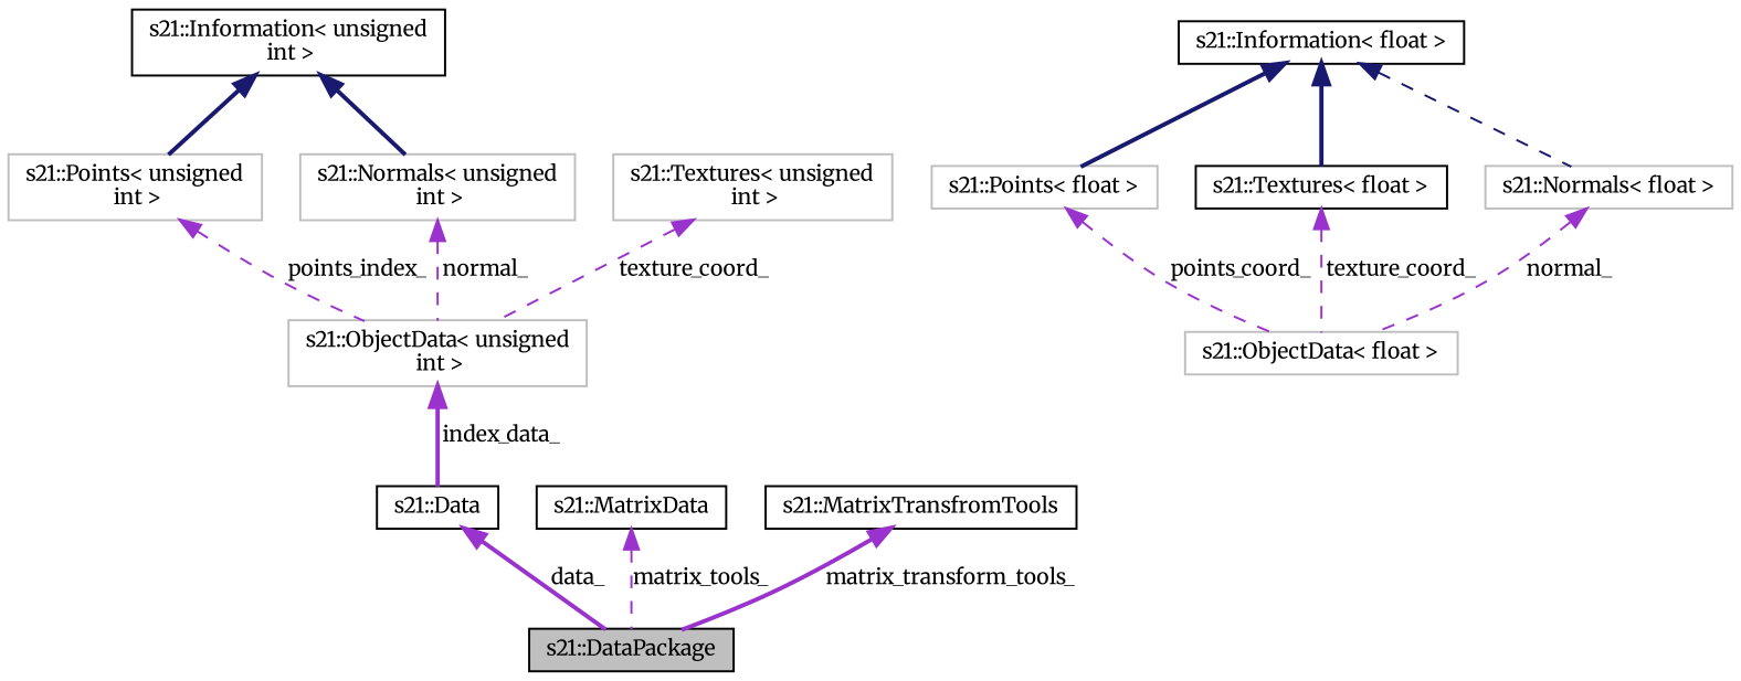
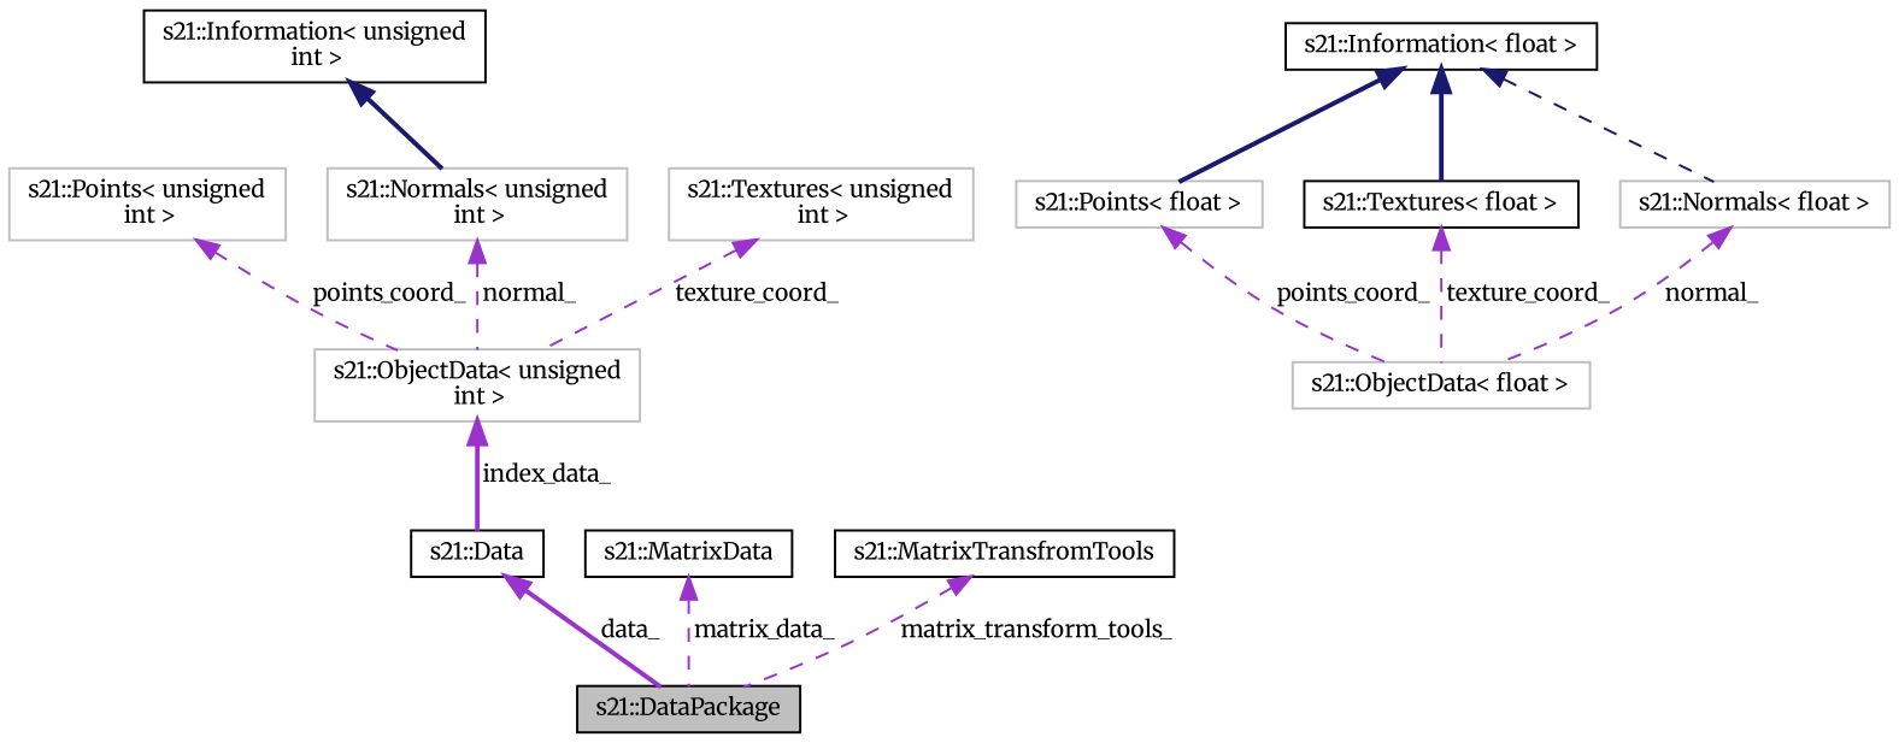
  digraph {
    fontname=Merriweather
    rankdir=TB
    node [color=black fillcolor=white fontname=Merriweather fontsize=10 shape=record style=filled]
    edge [color=darkorchid3 dir=back fontname=Merriweather fontsize=10 labelfontname=Helvetica labelfontsize=10 style=dashed]
    n1 [fillcolor=grey75 fontcolor=black height=0.2 label="s21::DataPackage" width=0.4]
    n2 [height=0.2 label="s21::Data" width=0.4]
    n3 [color=grey75 height=0.2 label="s21::ObjectData\< float \>" width=0.4]
    n4 [color=grey75 height=0.2 label="s21::Points\< float \>" width=0.4]
    n5 [height=0.2 label="s21::Information\< float \>" width=0.4]
    n6 [height=0.2 label="s21::Textures\< float \>" width=0.4]
    n7 [color=grey75 height=0.2 label="s21::Normals\< float \>" width=0.4]
    n8 [color=grey75 height=0.2 label="s21::ObjectData\< unsigned\l int \>" width=0.4]
    n9 [color=grey75 height=0.2 label="s21::Points\< unsigned\l int \>" width=0.4]
    n10 [height=0.2 label="s21::Information\< unsigned\l int \>" width=0.4]
    n11 [color=grey75 height=0.2 label="s21::Normals\< unsigned\l int \>" width=0.4]
    n12 [color=grey75 height=0.2 label="s21::Textures\< unsigned\l int \>" width=0.4]
    n13 [height=0.2 label="s21::MatrixData" width=0.4]
    n14 [height=0.2 label="s21::MatrixTransfromTools" width=0.4]
    n2 -> n1 [label=" data_" style=bold]
    n4 -> n3 [label=" points_coord_"]
    n5 -> n4 [color=midnightblue style=bold]
    n5 -> n6 [color=midnightblue style=bold]
    n5 -> n7 [color=midnightblue]
    n6 -> n3 [label=" texture_coord_"]
    n7 -> n3 [label=" normal_"]
    n8 -> n2 [label=" index_data_" style=bold]
-   n9 -> n8 [label=" points_index_"]
-   n10 -> n9 [color=midnightblue style=bold]
+   n9 -> n8 [label=" points_coord_"]
    n10 -> n11 [color=midnightblue style=bold]
    n11 -> n8 [label=" normal_"]
    n12 -> n8 [label=" texture_coord_"]
-   n13 -> n1 [label=" matrix_tools_"]
-   n14 -> n1 [label=" matrix_transform_tools_" style=bold]
+   n13 -> n1 [label=" matrix_data_"]
+   n14 -> n1 [label=" matrix_transform_tools_"]
  }
